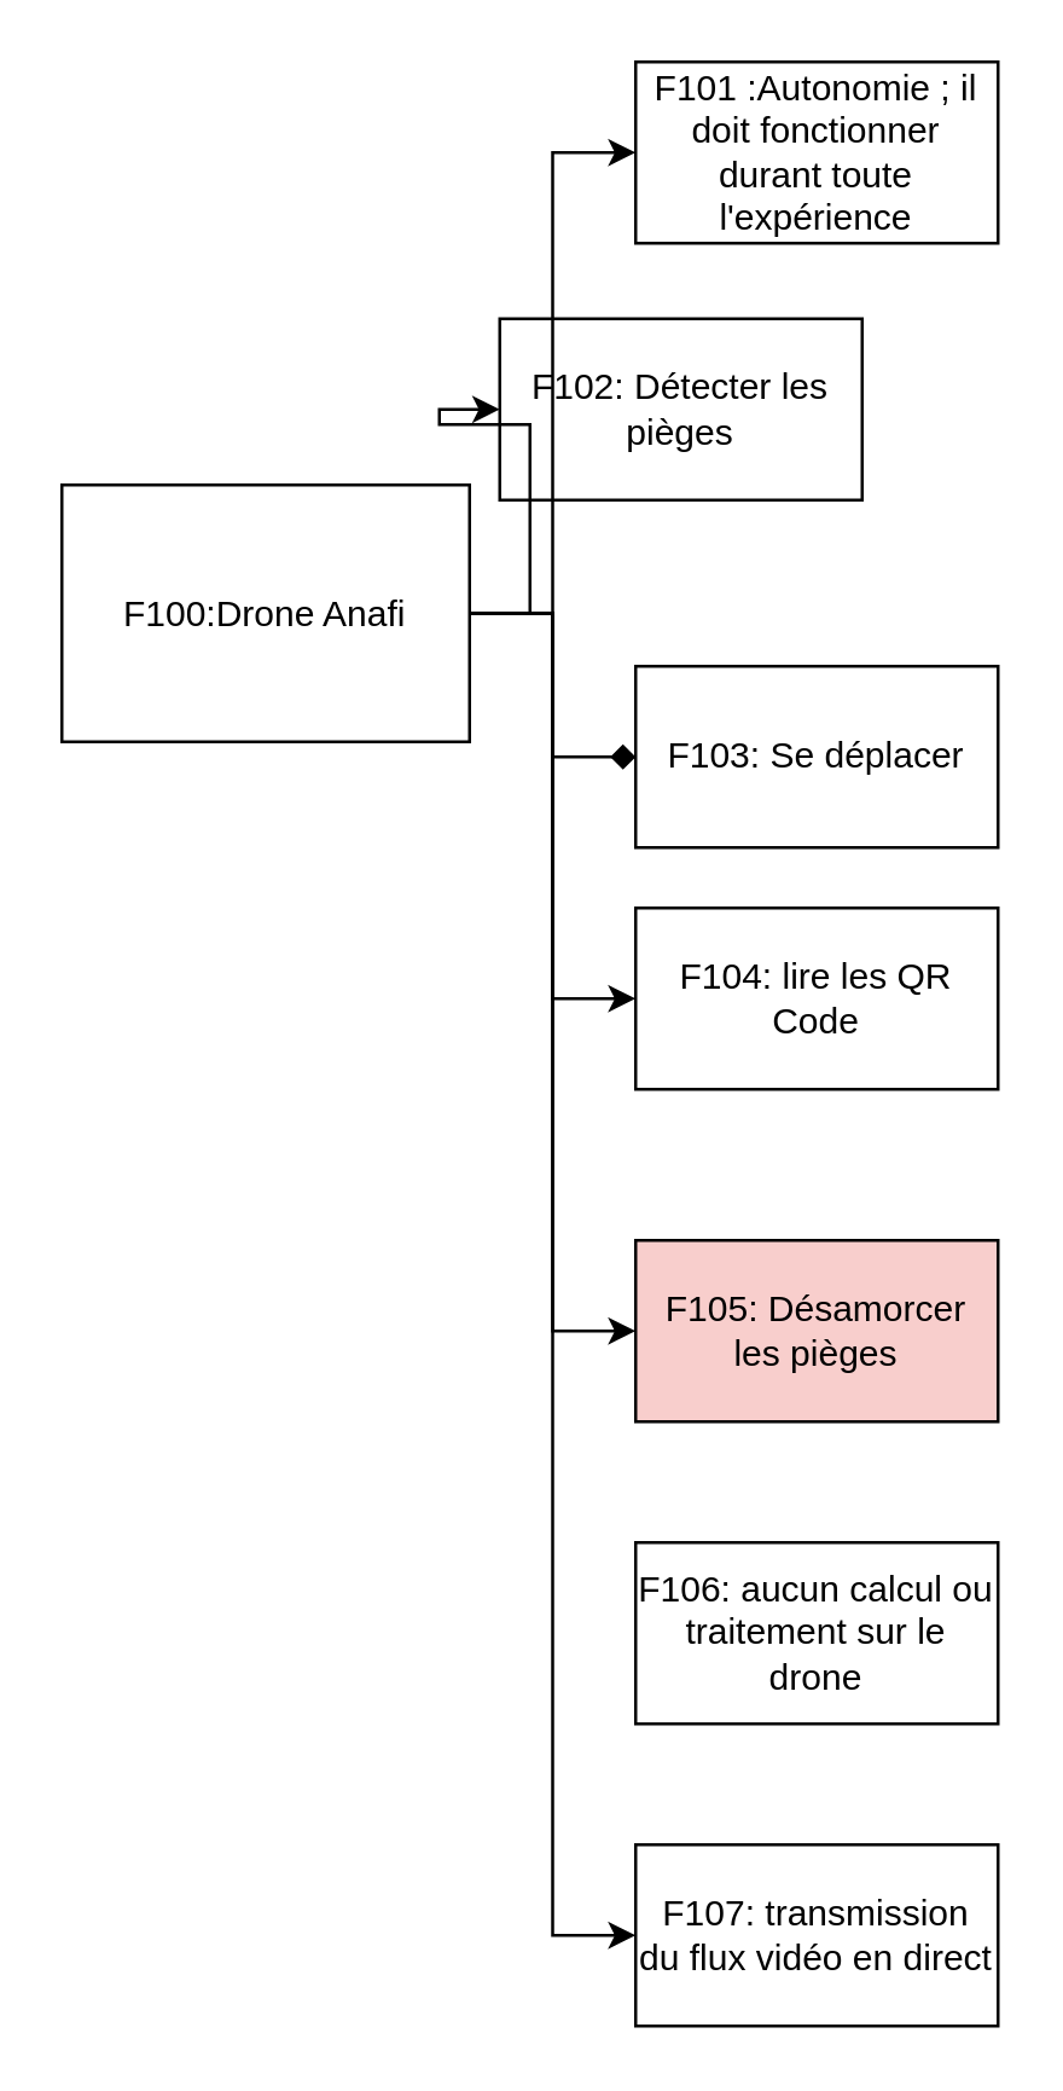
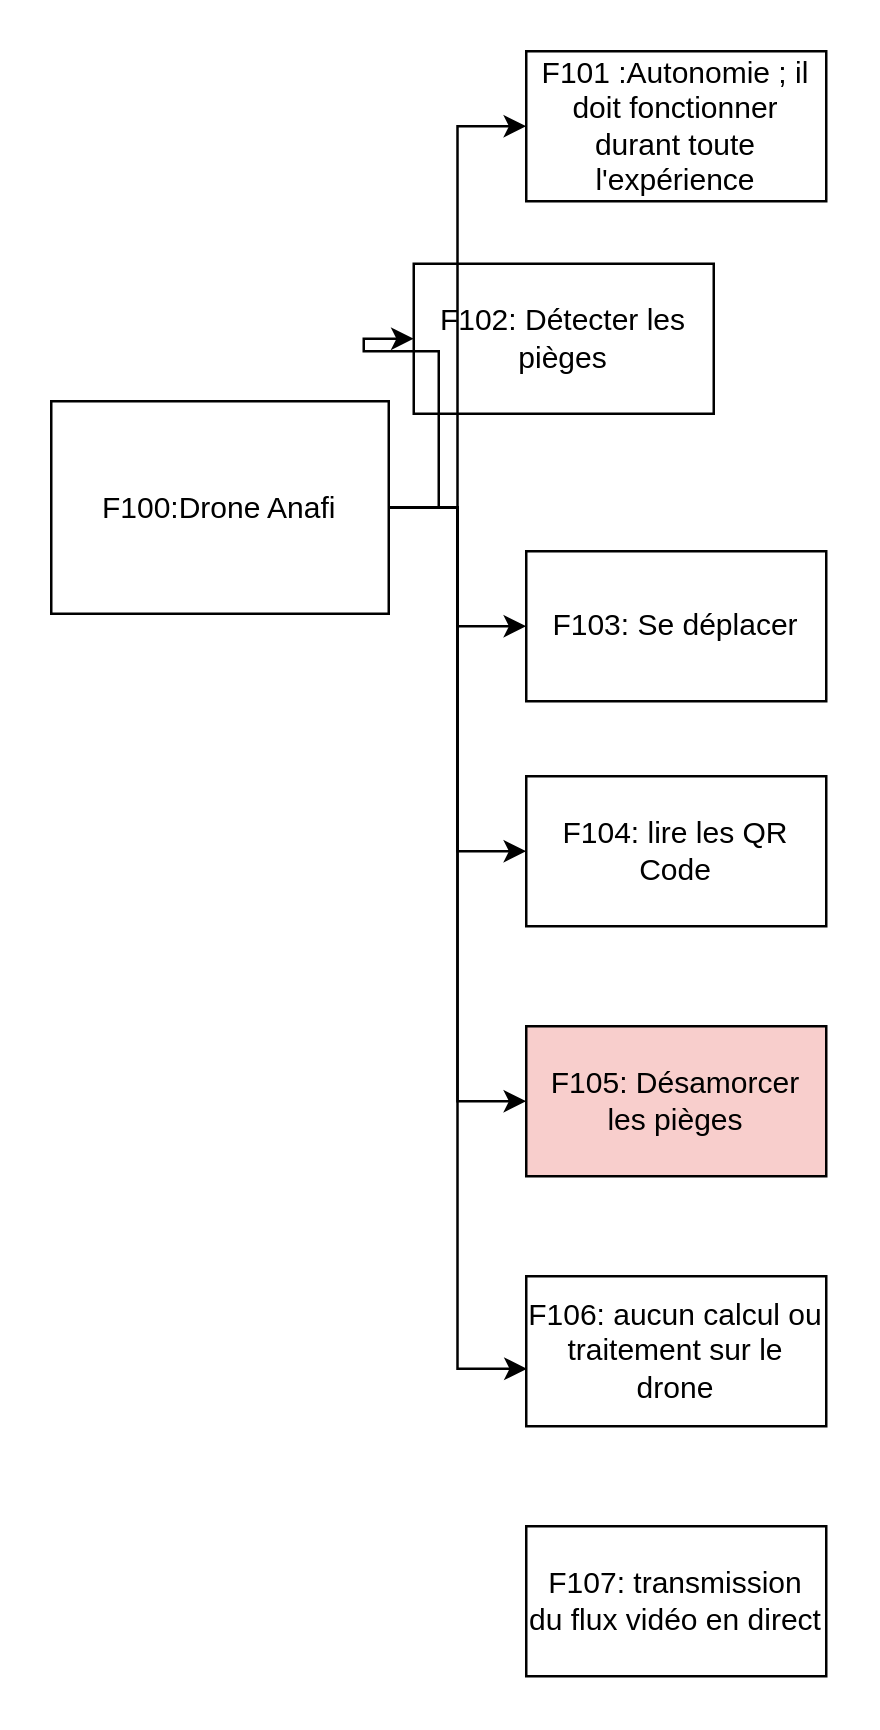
  <mxCell id="0" />
  <mxCell id="1" parent="0" />
  <mxCell id="2" value="F102: Détecter les pièges" style="rounded=0;whiteSpace=wrap;html=1;" parent="1" vertex="1"><mxGeometry x="165" y="105" width="120" height="60" as="geometry" /></mxCell>
  <mxCell id="3" value="F103: Se déplacer" style="rounded=0;whiteSpace=wrap;html=1;" parent="1" vertex="1"><mxGeometry x="210" y="220" width="120" height="60" as="geometry" /></mxCell>
  <mxCell id="4" value="F105: Désamorcer les pièges" style="rounded=0;whiteSpace=wrap;html=1;fillColor=#f8cecc;" parent="1" vertex="1"><mxGeometry x="210" y="410" width="120" height="60" as="geometry" /></mxCell>
  <mxCell id="5" value="F106: aucun calcul ou traitement sur le drone" style="rounded=0;whiteSpace=wrap;html=1;" parent="1" vertex="1"><mxGeometry x="210" y="510" width="120" height="60" as="geometry" /></mxCell>
  <mxCell id="6" style="edgeStyle=orthogonalEdgeStyle;rounded=0;orthogonalLoop=1;jettySize=auto;html=1;entryX=0;entryY=0.5;entryDx=0;entryDy=0;" parent="1" source="13" target="2" edge="1"><mxGeometry relative="1" as="geometry" /></mxCell>
- <mxCell id="7" style="edgeStyle=orthogonalEdgeStyle;rounded=0;orthogonalLoop=1;jettySize=auto;html=1;exitX=1;exitY=0.5;exitDx=0;exitDy=0;entryX=0;entryY=0.5;entryDx=0;entryDy=0;endArrow=diamond;" parent="1" source="13" target="3" edge="1"><mxGeometry relative="1" as="geometry" /></mxCell>
+ <mxCell id="7" style="edgeStyle=orthogonalEdgeStyle;rounded=0;orthogonalLoop=1;jettySize=auto;html=1;exitX=1;exitY=0.5;exitDx=0;exitDy=0;entryX=0;entryY=0.5;entryDx=0;entryDy=0;" parent="1" source="13" target="3" edge="1"><mxGeometry relative="1" as="geometry" /></mxCell>
  <mxCell id="8" style="edgeStyle=orthogonalEdgeStyle;rounded=0;orthogonalLoop=1;jettySize=auto;html=1;exitX=1;exitY=0.5;exitDx=0;exitDy=0;entryX=0;entryY=0.5;entryDx=0;entryDy=0;" parent="1" source="13" target="4" edge="1"><mxGeometry relative="1" as="geometry" /></mxCell>
+ <mxCell id="9" style="edgeStyle=orthogonalEdgeStyle;rounded=0;orthogonalLoop=1;jettySize=auto;html=1;entryX=0.002;entryY=0.617;entryDx=0;entryDy=0;entryPerimeter=0;" parent="1" source="13" target="5" edge="1"><mxGeometry relative="1" as="geometry" /></mxCell>
  <mxCell id="10" style="edgeStyle=orthogonalEdgeStyle;rounded=0;orthogonalLoop=1;jettySize=auto;html=1;exitX=1;exitY=0.5;exitDx=0;exitDy=0;entryX=0;entryY=0.5;entryDx=0;entryDy=0;fontColor=#000000;" parent="1" source="13" target="14" edge="1"><mxGeometry relative="1" as="geometry" /></mxCell>
  <mxCell id="11" style="edgeStyle=orthogonalEdgeStyle;rounded=0;orthogonalLoop=1;jettySize=auto;html=1;exitX=1;exitY=0.5;exitDx=0;exitDy=0;entryX=0;entryY=0.5;entryDx=0;entryDy=0;" parent="1" source="13" target="15" edge="1"><mxGeometry relative="1" as="geometry" /></mxCell>
- <mxCell id="12" style="edgeStyle=orthogonalEdgeStyle;rounded=0;orthogonalLoop=1;jettySize=auto;html=1;exitX=1;exitY=0.5;exitDx=0;exitDy=0;entryX=0;entryY=0.5;entryDx=0;entryDy=0;" parent="1" source="13" target="16" edge="1"><mxGeometry relative="1" as="geometry" /></mxCell>
  <mxCell id="13" value="F100:Drone Anafi" style="rounded=0;whiteSpace=wrap;html=1;" parent="1" vertex="1"><mxGeometry x="20" y="160" width="135" height="85" as="geometry" /></mxCell>
- <mxCell id="14" value="&lt;font color=&quot;#000000&quot;&gt;F104: lire les QR Code&lt;/font&gt;" style="rounded=0;whiteSpace=wrap;html=1;labelBackgroundColor=none;fontColor=#0000FF;strokeColor=#000000;fillColor=default;" parent="1" vertex="1"><mxGeometry x="210" y="300" width="120" height="60" as="geometry" /></mxCell>
+ <mxCell id="14" value="&lt;font color=&quot;#000000&quot;&gt;F104: lire les QR Code&lt;/font&gt;" style="rounded=0;whiteSpace=wrap;html=1;labelBackgroundColor=none;fontColor=#0000FF;strokeColor=#000000;fillColor=default;" parent="1" vertex="1"><mxGeometry x="210" y="310" width="120" height="60" as="geometry" /></mxCell>
  <mxCell id="15" value="F101 :Autonomie ; il doit fonctionner durant toute l'expérience" style="rounded=0;whiteSpace=wrap;html=1;" parent="1" vertex="1"><mxGeometry x="210" y="20" width="120" height="60" as="geometry" /></mxCell>
  <mxCell id="16" value="F107: transmission du flux vidéo en direct" style="rounded=0;whiteSpace=wrap;html=1;" parent="1" vertex="1"><mxGeometry x="210" y="610" width="120" height="60" as="geometry" /></mxCell>
